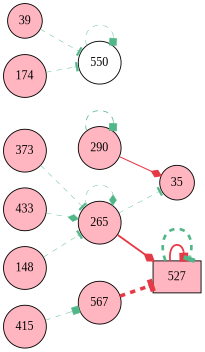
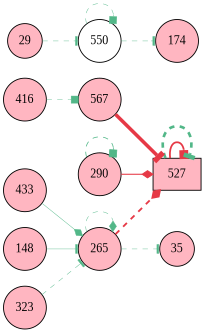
  digraph {
    fontname="Liberation Serif"
    rankdir=LR
    node [fillcolor=lightpink fontname="Liberation Serif" shape=circle style=filled]
    edge [arrowhead=tee color="#52b788" fontname="Liberation Serif" penwidth=0.50 style=dashed]
    n1 [label=290]
    n2 [label=527 shape=box]
    n3 [label=35]
    n4 [label=265]
    n5 [fillcolor=white label=550]
-   n6 [label=39]
+   n6 [label=29]
    n7 [label=174]
    n8 [label=433]
    n9 [label=148]
-   n10 [label=373]
+   n10 [label=323]
    n11 [label=567]
-   n12 [label=415]
+   n12 [label=416]
    n1 -> n1 [arrowhead=box penwidth=0.87]
-   n1 -> n3 [arrowhead=diamond color="#e63946" penwidth=1.18 style=""]
+   n1 -> n2 [arrowhead=diamond color="#e63946" penwidth=1.18 style=""]
    n2 -> n2 [arrowhead=box color="#e63946" penwidth=1.99 style=""]
    n2 -> n2 [penwidth=3.00]
-   n4 -> n2 [arrowhead=diamond color="#e63946" penwidth=2.08 style=""]
+   n4 -> n2 [arrowhead=diamond color="#e63946" penwidth=2.08]
    n4 -> n3
    n4 -> n4 [arrowhead=diamond]
    n5 -> n5 [arrowhead=box]
    n6 -> n5
-   n7 -> n5
-   n8 -> n4 [arrowhead=diamond]
-   n9 -> n4
+   n5 -> n7
+   n8 -> n4 [arrowhead=diamond style=solid]
+   n9 -> n4 [style=solid]
    n10 -> n4
-   n11 -> n2 [color="#e63946" penwidth=4.00]
+   n11 -> n2 [color="#e63946" penwidth=4.00 style=""]
    n12 -> n11 [arrowhead=box]
  }
